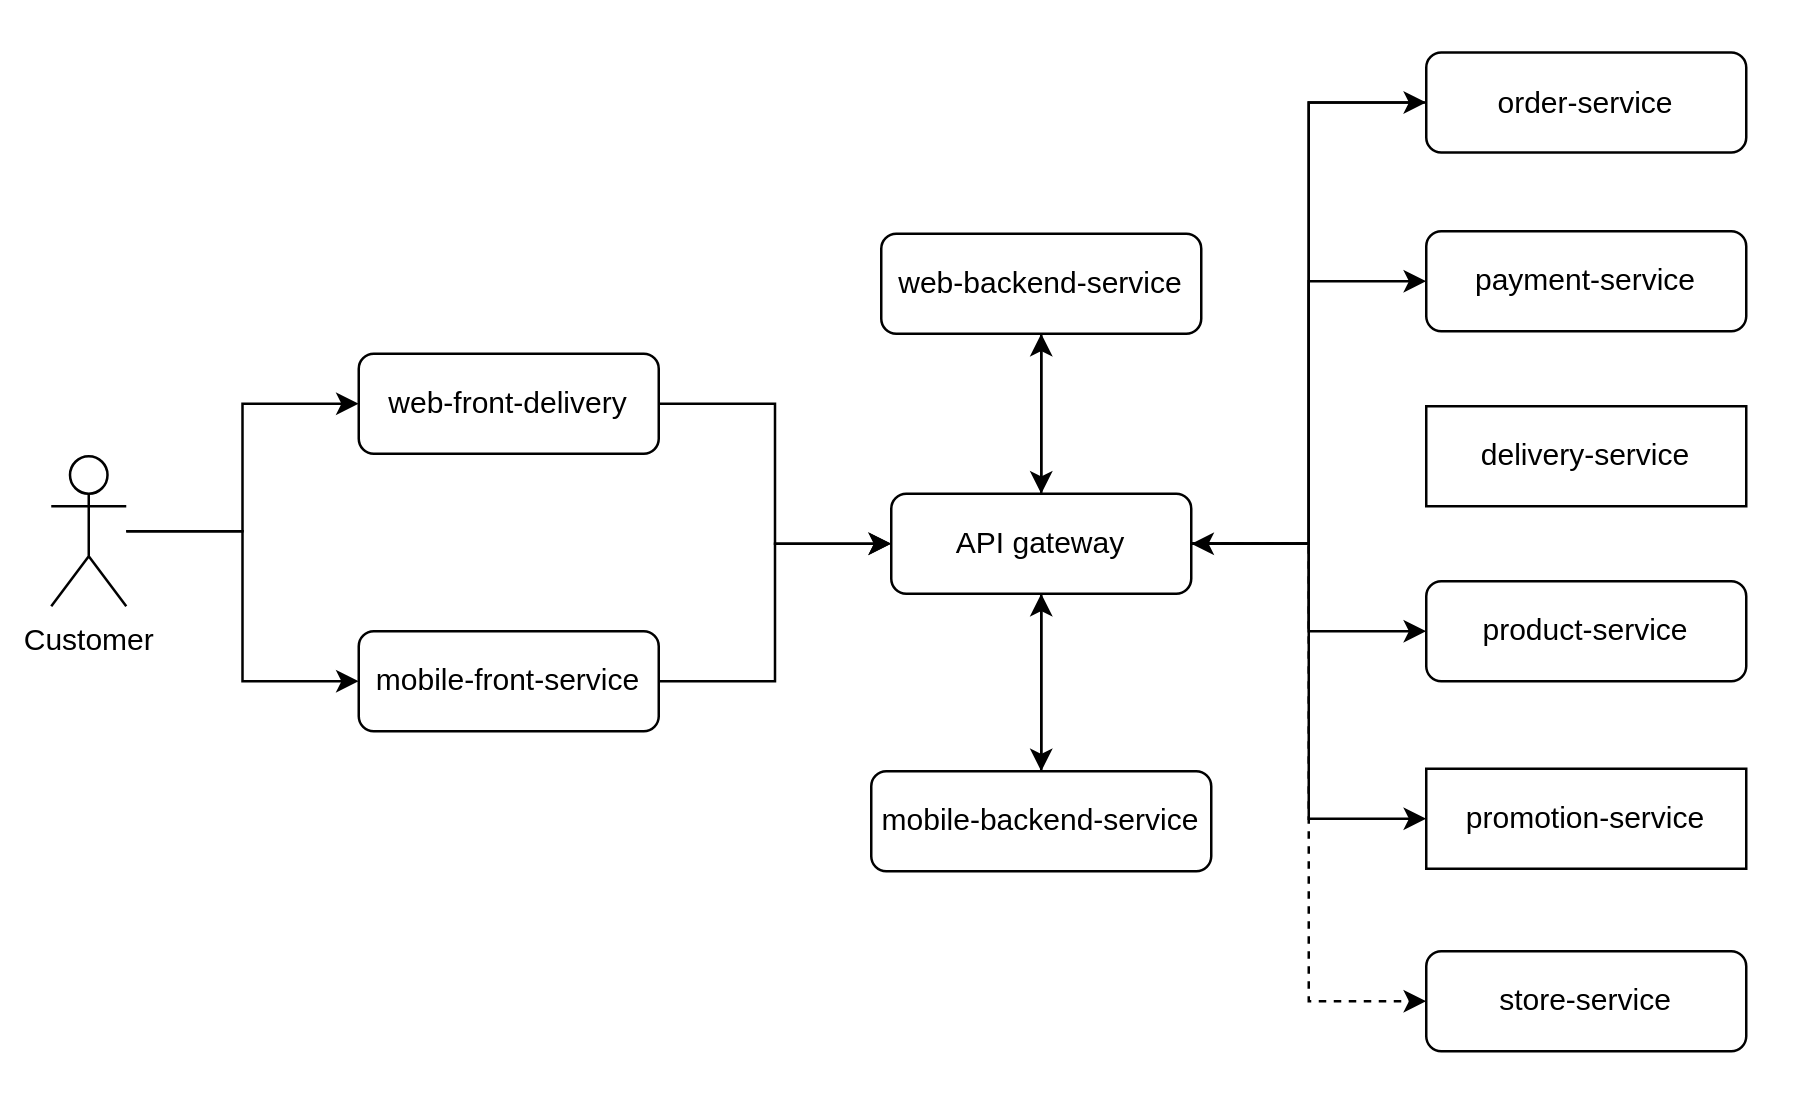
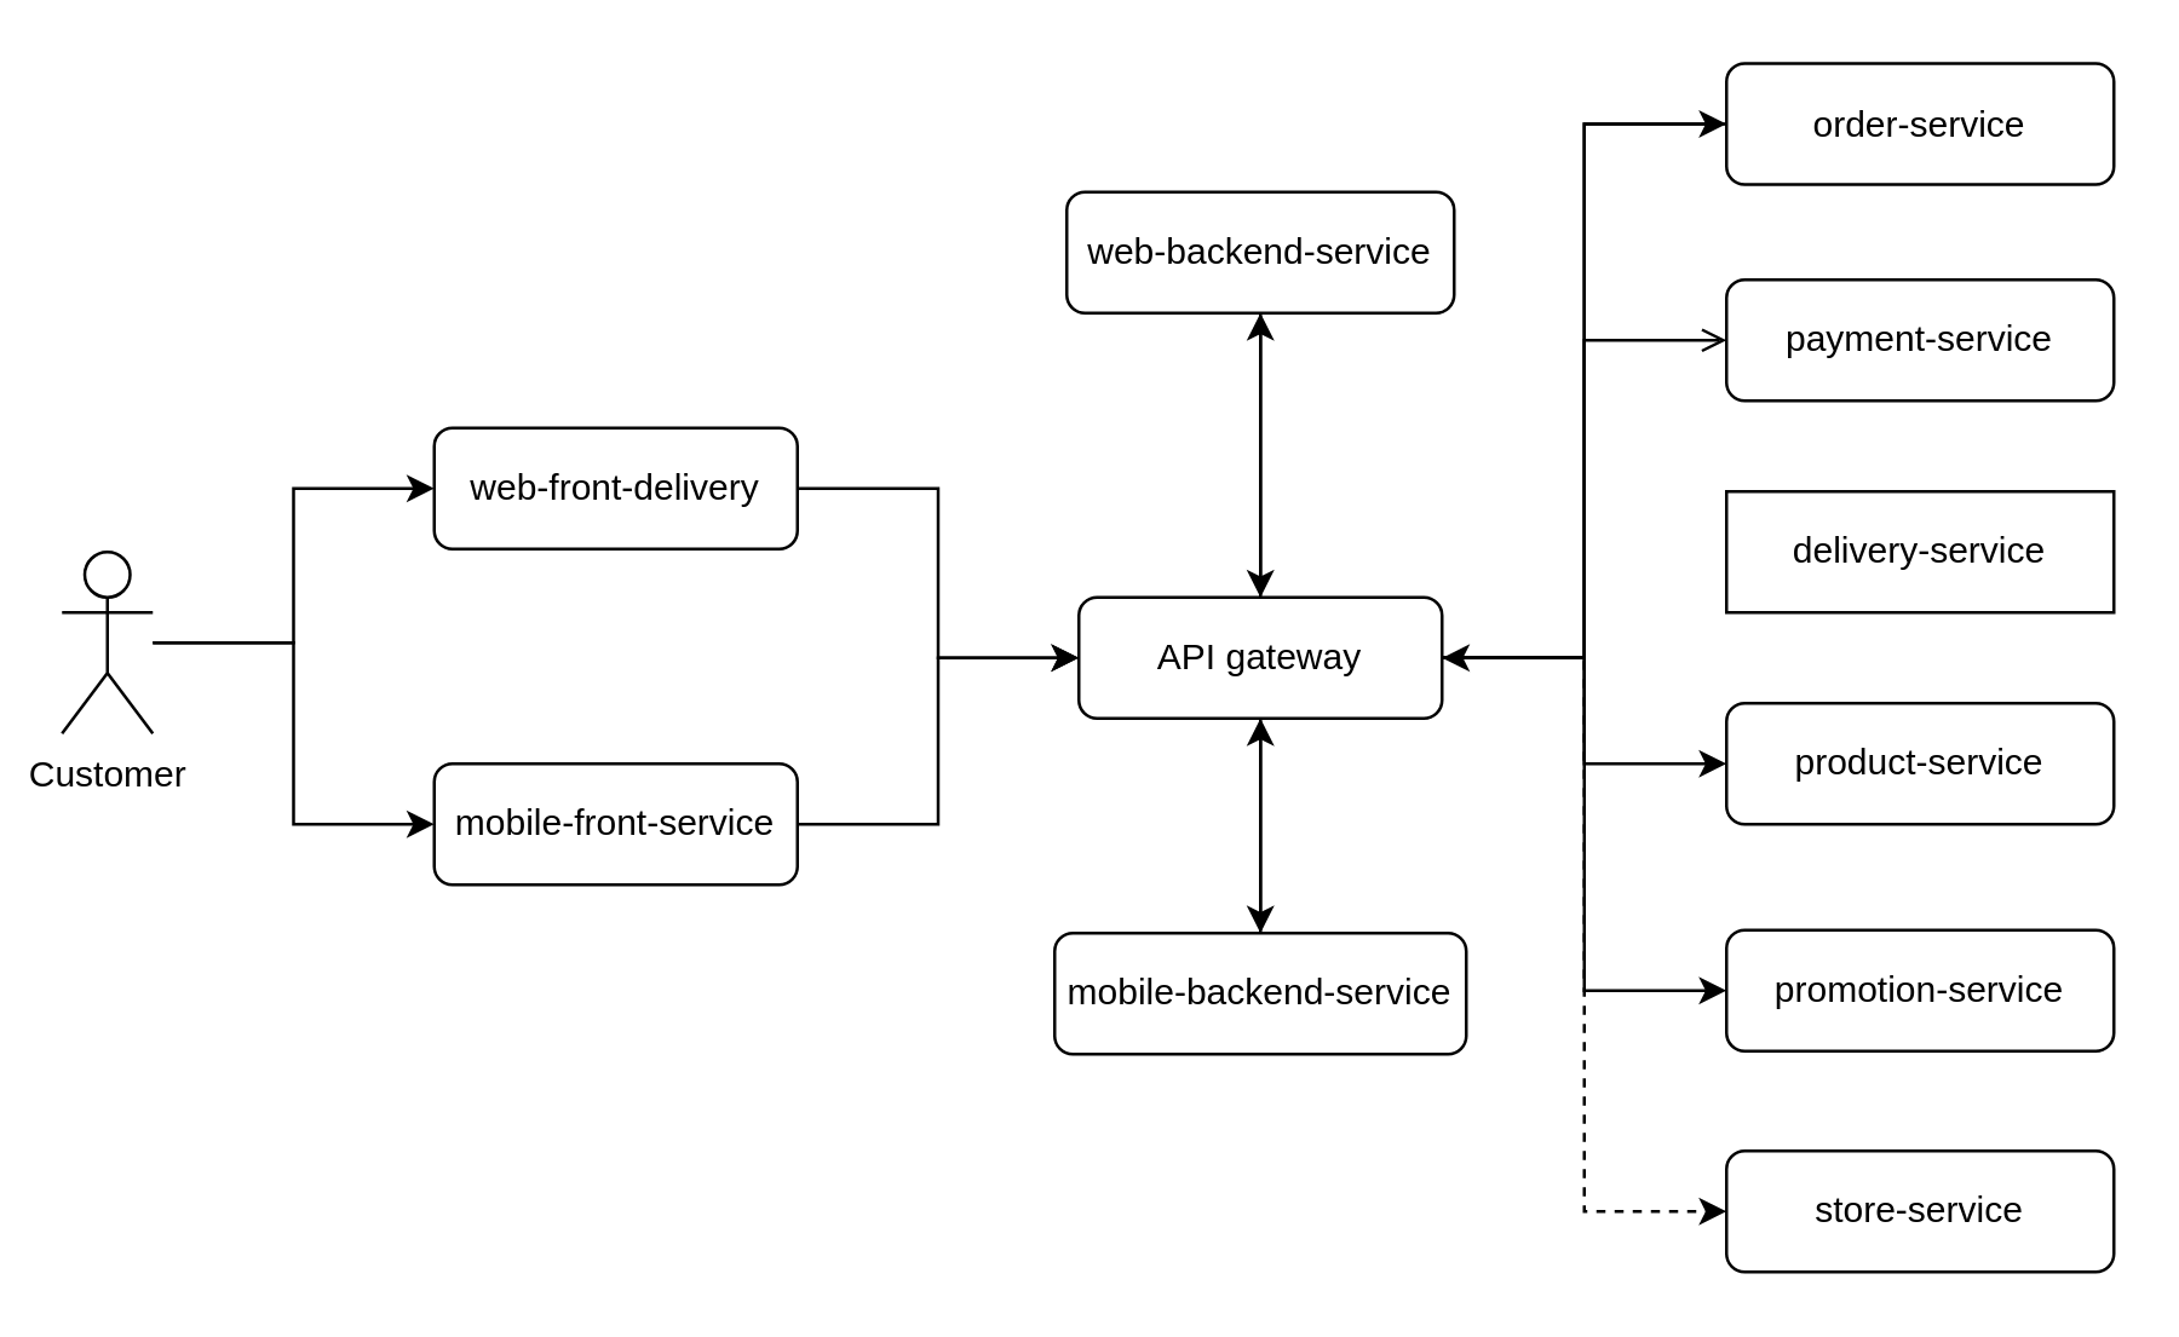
  <mxCell id="0" />
  <mxCell id="1" parent="0" />
  <mxCell id="2" style="edgeStyle=orthogonalEdgeStyle;rounded=0;orthogonalLoop=1;jettySize=auto;html=1;entryX=0;entryY=0.5;entryDx=0;entryDy=0;" edge="1" parent="1" source="3" target="20"><mxGeometry relative="1" as="geometry"><mxPoint x="150" y="177" as="targetPoint" /></mxGeometry></mxCell>
  <mxCell id="3" value="web-front-delivery" style="rounded=1;whiteSpace=wrap;html=1;fontSize=12;glass=0;strokeWidth=1;shadow=0;" parent="1" vertex="1"><mxGeometry x="143" y="141" width="120" height="40" as="geometry" /></mxCell>
  <mxCell id="4" style="edgeStyle=orthogonalEdgeStyle;rounded=0;orthogonalLoop=1;jettySize=auto;html=1;entryX=0;entryY=0.5;entryDx=0;entryDy=0;" edge="1" parent="1" source="6" target="3"><mxGeometry relative="1" as="geometry" /></mxCell>
  <mxCell id="5" style="edgeStyle=orthogonalEdgeStyle;rounded=0;orthogonalLoop=1;jettySize=auto;html=1;entryX=0;entryY=0.5;entryDx=0;entryDy=0;" edge="1" parent="1" source="6" target="10"><mxGeometry relative="1" as="geometry" /></mxCell>
  <mxCell id="6" value="Customer" style="shape=umlActor;verticalLabelPosition=bottom;verticalAlign=top;html=1;outlineConnect=0;" vertex="1" parent="1"><mxGeometry x="20" y="182" width="30" height="60" as="geometry" /></mxCell>
  <mxCell id="7" style="edgeStyle=orthogonalEdgeStyle;rounded=0;orthogonalLoop=1;jettySize=auto;html=1;entryX=0.5;entryY=0;entryDx=0;entryDy=0;" edge="1" parent="1" source="8" target="20"><mxGeometry relative="1" as="geometry" /></mxCell>
- <mxCell id="8" value="web-backend-service" style="rounded=1;whiteSpace=wrap;html=1;" vertex="1" parent="1"><mxGeometry x="352" y="93" width="128" height="40" as="geometry" /></mxCell>
+ <mxCell id="8" value="web-backend-service" style="rounded=1;whiteSpace=wrap;html=1;" vertex="1" parent="1"><mxGeometry x="352" y="63" width="128" height="40" as="geometry" /></mxCell>
  <mxCell id="9" style="edgeStyle=orthogonalEdgeStyle;rounded=0;orthogonalLoop=1;jettySize=auto;html=1;entryX=0;entryY=0.5;entryDx=0;entryDy=0;" edge="1" parent="1" source="10" target="20"><mxGeometry relative="1" as="geometry" /></mxCell>
  <mxCell id="10" value="mobile-front-service" style="rounded=1;whiteSpace=wrap;html=1;fontSize=12;glass=0;strokeWidth=1;shadow=0;" vertex="1" parent="1"><mxGeometry x="143" y="252" width="120" height="40" as="geometry" /></mxCell>
  <mxCell id="11" style="edgeStyle=orthogonalEdgeStyle;rounded=0;orthogonalLoop=1;jettySize=auto;html=1;entryX=0.5;entryY=1;entryDx=0;entryDy=0;" edge="1" parent="1" source="12" target="20"><mxGeometry relative="1" as="geometry" /></mxCell>
  <mxCell id="12" value="mobile-backend-service" style="rounded=1;whiteSpace=wrap;html=1;" vertex="1" parent="1"><mxGeometry x="348" y="308" width="136" height="40" as="geometry" /></mxCell>
  <mxCell id="13" style="edgeStyle=orthogonalEdgeStyle;rounded=0;orthogonalLoop=1;jettySize=auto;html=1;entryX=0;entryY=0.5;entryDx=0;entryDy=0;" edge="1" parent="1" source="20" target="22"><mxGeometry relative="1" as="geometry" /></mxCell>
- <mxCell id="14" style="edgeStyle=orthogonalEdgeStyle;rounded=0;orthogonalLoop=1;jettySize=auto;html=1;entryX=0;entryY=0.5;entryDx=0;entryDy=0;" edge="1" parent="1" source="20" target="23"><mxGeometry relative="1" as="geometry" /></mxCell>
+ <mxCell id="14" style="edgeStyle=orthogonalEdgeStyle;rounded=0;orthogonalLoop=1;jettySize=auto;html=1;entryX=0;entryY=0.5;entryDx=0;entryDy=0;endArrow=open;" edge="1" parent="1" source="20" target="23"><mxGeometry relative="1" as="geometry" /></mxCell>
  <mxCell id="15" style="edgeStyle=orthogonalEdgeStyle;rounded=0;orthogonalLoop=1;jettySize=auto;html=1;entryX=0;entryY=0.5;entryDx=0;entryDy=0;" edge="1" parent="1" source="20" target="25"><mxGeometry relative="1" as="geometry" /></mxCell>
  <mxCell id="16" style="edgeStyle=orthogonalEdgeStyle;rounded=0;orthogonalLoop=1;jettySize=auto;html=1;entryX=0.5;entryY=1;entryDx=0;entryDy=0;" edge="1" parent="1" source="20" target="8"><mxGeometry relative="1" as="geometry" /></mxCell>
  <mxCell id="17" style="edgeStyle=orthogonalEdgeStyle;rounded=0;orthogonalLoop=1;jettySize=auto;html=1;entryX=0.5;entryY=0;entryDx=0;entryDy=0;" edge="1" parent="1" source="20" target="12"><mxGeometry relative="1" as="geometry" /></mxCell>
  <mxCell id="18" style="edgeStyle=orthogonalEdgeStyle;rounded=0;orthogonalLoop=1;jettySize=auto;html=1;entryX=0;entryY=0.5;entryDx=0;entryDy=0;" edge="1" parent="1" source="20" target="26"><mxGeometry relative="1" as="geometry" /></mxCell>
  <mxCell id="19" style="edgeStyle=orthogonalEdgeStyle;rounded=0;orthogonalLoop=1;jettySize=auto;html=1;entryX=0;entryY=0.5;entryDx=0;entryDy=0;dashed=1;" edge="1" parent="1" source="20" target="27"><mxGeometry relative="1" as="geometry" /></mxCell>
  <mxCell id="20" value="API gateway" style="rounded=1;whiteSpace=wrap;html=1;fontSize=12;glass=0;strokeWidth=1;shadow=0;" vertex="1" parent="1"><mxGeometry x="356" y="197" width="120" height="40" as="geometry" /></mxCell>
  <mxCell id="21" style="edgeStyle=orthogonalEdgeStyle;rounded=0;orthogonalLoop=1;jettySize=auto;html=1;entryX=1;entryY=0.5;entryDx=0;entryDy=0;" edge="1" parent="1" source="22" target="20"><mxGeometry relative="1" as="geometry" /></mxCell>
  <mxCell id="22" value="order-service" style="rounded=1;whiteSpace=wrap;html=1;" vertex="1" parent="1"><mxGeometry x="570" y="20.5" width="128" height="40" as="geometry" /></mxCell>
  <mxCell id="23" value="payment-service" style="rounded=1;whiteSpace=wrap;html=1;" vertex="1" parent="1"><mxGeometry x="570" y="92" width="128" height="40" as="geometry" /></mxCell>
  <mxCell id="24" value="delivery-service" style="whiteSpace=wrap;html=1;rounded=0;" vertex="1" parent="1"><mxGeometry x="570" y="162" width="128" height="40" as="geometry" /></mxCell>
  <mxCell id="25" value="product-service" style="rounded=1;whiteSpace=wrap;html=1;" vertex="1" parent="1"><mxGeometry x="570" y="232" width="128" height="40" as="geometry" /></mxCell>
- <mxCell id="26" value="promotion-service" style="whiteSpace=wrap;html=1;rounded=0;" vertex="1" parent="1"><mxGeometry x="570" y="307" width="128" height="40" as="geometry" /></mxCell>
+ <mxCell id="26" value="promotion-service" style="rounded=1;whiteSpace=wrap;html=1;" vertex="1" parent="1"><mxGeometry x="570" y="307" width="128" height="40" as="geometry" /></mxCell>
  <mxCell id="27" value="store-service" style="rounded=1;whiteSpace=wrap;html=1;" vertex="1" parent="1"><mxGeometry x="570" y="380" width="128" height="40" as="geometry" /></mxCell>
